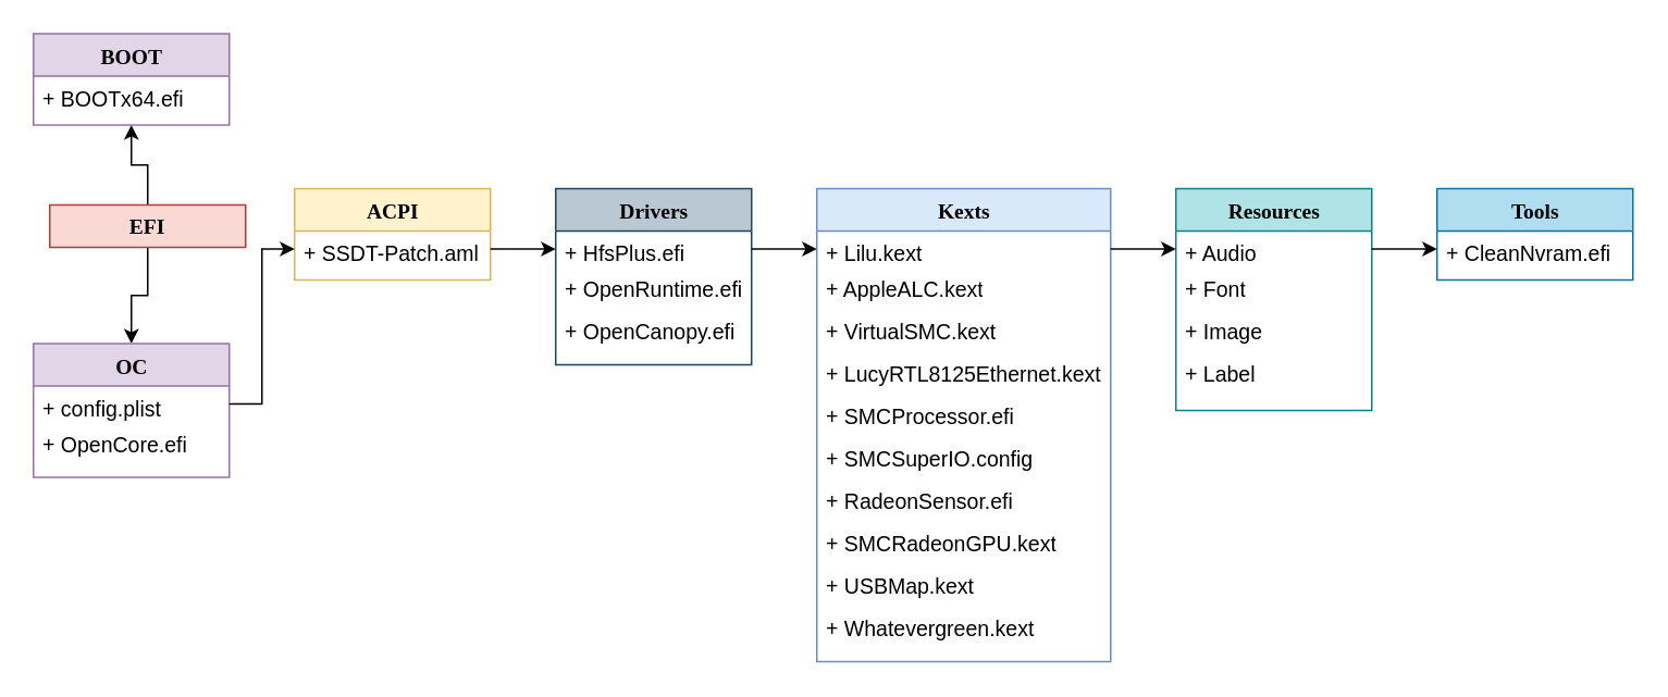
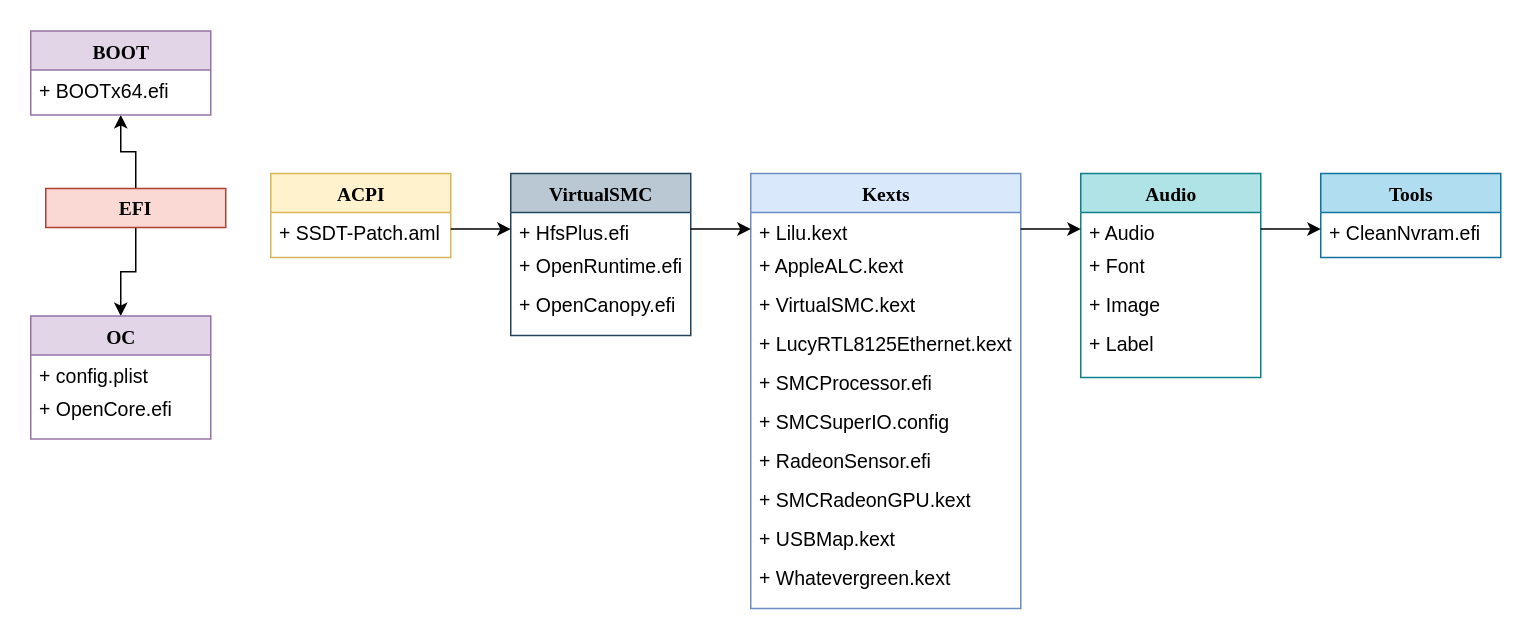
  <mxCell id="0" />
  <mxCell id="1" parent="0" />
  <mxCell id="2" style="edgeStyle=orthogonalEdgeStyle;rounded=0;orthogonalLoop=1;jettySize=auto;html=1;exitX=0.5;exitY=1;exitDx=0;exitDy=0;entryX=0.5;entryY=0;entryDx=0;entryDy=0;fontSize=13;" edge="1" parent="1" source="4" target="7"><mxGeometry relative="1" as="geometry" /></mxCell>
  <mxCell id="3" style="edgeStyle=orthogonalEdgeStyle;rounded=0;orthogonalLoop=1;jettySize=auto;html=1;exitX=0.5;exitY=0;exitDx=0;exitDy=0;entryX=0.5;entryY=1;entryDx=0;entryDy=0;fontSize=13;" edge="1" parent="1" source="4" target="37"><mxGeometry relative="1" as="geometry" /></mxCell>
  <mxCell id="4" value="&lt;span style=&quot;font-family: Verdana; font-weight: 700; font-size: 13px;&quot;&gt;EFI&lt;/span&gt;" style="rounded=0;whiteSpace=wrap;html=1;fillColor=#fad9d5;strokeColor=#ae4132;fontSize=13;" vertex="1" parent="1"><mxGeometry x="30" y="125" width="120" height="26" as="geometry" /></mxCell>
  <mxCell id="5" value="ACPI" style="swimlane;html=1;fontStyle=1;align=center;verticalAlign=top;childLayout=stackLayout;horizontal=1;startSize=26;horizontalStack=0;resizeParent=1;resizeLast=0;collapsible=1;marginBottom=0;swimlaneFillColor=#ffffff;rounded=0;shadow=0;comic=0;labelBackgroundColor=none;strokeWidth=1;fillColor=#fff2cc;fontFamily=Verdana;fontSize=13;strokeColor=#d6b656;" vertex="1" parent="1"><mxGeometry x="180" y="115" width="120" height="56" as="geometry" /></mxCell>
  <mxCell id="6" value="+ SSDT-Patch.aml" style="text;html=1;strokeColor=none;fillColor=none;align=left;verticalAlign=top;spacingLeft=4;spacingRight=4;whiteSpace=wrap;overflow=hidden;rotatable=0;points=[[0,0.5],[1,0.5]];portConstraint=eastwest;fontSize=13;" vertex="1" parent="5"><mxGeometry y="26" width="120" height="22" as="geometry" /></mxCell>
  <mxCell id="7" value="OC" style="swimlane;html=1;fontStyle=1;align=center;verticalAlign=top;childLayout=stackLayout;horizontal=1;startSize=26;horizontalStack=0;resizeParent=1;resizeLast=0;collapsible=1;marginBottom=0;swimlaneFillColor=#ffffff;rounded=0;shadow=0;comic=0;labelBackgroundColor=none;strokeWidth=1;fillColor=#e1d5e7;fontFamily=Verdana;fontSize=13;strokeColor=#9673a6;" vertex="1" parent="1"><mxGeometry x="20" y="210" width="120" height="82" as="geometry" /></mxCell>
  <mxCell id="8" value="+ config.plist" style="text;html=1;strokeColor=none;fillColor=none;align=left;verticalAlign=top;spacingLeft=4;spacingRight=4;whiteSpace=wrap;overflow=hidden;rotatable=0;points=[[0,0.5],[1,0.5]];portConstraint=eastwest;fontSize=13;" vertex="1" parent="7"><mxGeometry y="26" width="120" height="22" as="geometry" /></mxCell>
  <mxCell id="9" value="+ OpenCore.efi" style="text;html=1;strokeColor=none;fillColor=none;align=left;verticalAlign=top;spacingLeft=4;spacingRight=4;whiteSpace=wrap;overflow=hidden;rotatable=0;points=[[0,0.5],[1,0.5]];portConstraint=eastwest;fontSize=13;" vertex="1" parent="7"><mxGeometry y="48" width="120" height="26" as="geometry" /></mxCell>
- <mxCell id="10" value="Drivers" style="swimlane;html=1;fontStyle=1;align=center;verticalAlign=top;childLayout=stackLayout;horizontal=1;startSize=26;horizontalStack=0;resizeParent=1;resizeLast=0;collapsible=1;marginBottom=0;swimlaneFillColor=#ffffff;rounded=0;shadow=0;comic=0;labelBackgroundColor=none;strokeWidth=1;fillColor=#bac8d3;fontFamily=Verdana;fontSize=13;strokeColor=#23445d;" vertex="1" parent="1"><mxGeometry x="340" y="115" width="120" height="108" as="geometry" /></mxCell>
+ <mxCell id="10" value="VirtualSMC" style="swimlane;html=1;fontStyle=1;align=center;verticalAlign=top;childLayout=stackLayout;horizontal=1;startSize=26;horizontalStack=0;resizeParent=1;resizeLast=0;collapsible=1;marginBottom=0;swimlaneFillColor=#ffffff;rounded=0;shadow=0;comic=0;labelBackgroundColor=none;strokeWidth=1;fillColor=#bac8d3;fontFamily=Verdana;fontSize=13;strokeColor=#23445d;" vertex="1" parent="1"><mxGeometry x="340" y="115" width="120" height="108" as="geometry" /></mxCell>
  <mxCell id="11" value="+ HfsPlus.efi" style="text;html=1;strokeColor=none;fillColor=none;align=left;verticalAlign=top;spacingLeft=4;spacingRight=4;whiteSpace=wrap;overflow=hidden;rotatable=0;points=[[0,0.5],[1,0.5]];portConstraint=eastwest;fontSize=13;" vertex="1" parent="10"><mxGeometry y="26" width="120" height="22" as="geometry" /></mxCell>
  <mxCell id="12" value="+ OpenRuntime.efi" style="text;html=1;strokeColor=none;fillColor=none;align=left;verticalAlign=top;spacingLeft=4;spacingRight=4;whiteSpace=wrap;overflow=hidden;rotatable=0;points=[[0,0.5],[1,0.5]];portConstraint=eastwest;fontSize=13;" vertex="1" parent="10"><mxGeometry y="48" width="120" height="26" as="geometry" /></mxCell>
  <mxCell id="13" value="+ OpenCanopy.efi" style="text;html=1;strokeColor=none;fillColor=none;align=left;verticalAlign=top;spacingLeft=4;spacingRight=4;whiteSpace=wrap;overflow=hidden;rotatable=0;points=[[0,0.5],[1,0.5]];portConstraint=eastwest;fontSize=13;" vertex="1" parent="10"><mxGeometry y="74" width="120" height="26" as="geometry" /></mxCell>
- <mxCell id="14" style="edgeStyle=orthogonalEdgeStyle;rounded=0;orthogonalLoop=1;jettySize=auto;html=1;exitX=1;exitY=0.5;exitDx=0;exitDy=0;entryX=0;entryY=0.5;entryDx=0;entryDy=0;fontSize=13;" edge="1" parent="1" source="8" target="6"><mxGeometry relative="1" as="geometry" /></mxCell>
  <mxCell id="15" style="edgeStyle=orthogonalEdgeStyle;rounded=0;orthogonalLoop=1;jettySize=auto;html=1;exitX=1;exitY=0.5;exitDx=0;exitDy=0;entryX=0;entryY=0.5;entryDx=0;entryDy=0;fontSize=13;" edge="1" parent="1" source="6" target="11"><mxGeometry relative="1" as="geometry" /></mxCell>
  <mxCell id="16" value="Kexts" style="swimlane;html=1;fontStyle=1;align=center;verticalAlign=top;childLayout=stackLayout;horizontal=1;startSize=26;horizontalStack=0;resizeParent=1;resizeLast=0;collapsible=1;marginBottom=0;swimlaneFillColor=#ffffff;rounded=0;shadow=0;comic=0;labelBackgroundColor=none;strokeWidth=1;fillColor=#dae8fc;fontFamily=Verdana;fontSize=13;strokeColor=#6c8ebf;" vertex="1" parent="1"><mxGeometry x="500" y="115" width="180" height="290" as="geometry" /></mxCell>
  <mxCell id="17" value="+ Lilu.kext" style="text;html=1;strokeColor=none;fillColor=none;align=left;verticalAlign=top;spacingLeft=4;spacingRight=4;whiteSpace=wrap;overflow=hidden;rotatable=0;points=[[0,0.5],[1,0.5]];portConstraint=eastwest;fontSize=13;" vertex="1" parent="16"><mxGeometry y="26" width="180" height="22" as="geometry" /></mxCell>
  <mxCell id="18" value="+ AppleALC.kext" style="text;html=1;strokeColor=none;fillColor=none;align=left;verticalAlign=top;spacingLeft=4;spacingRight=4;whiteSpace=wrap;overflow=hidden;rotatable=0;points=[[0,0.5],[1,0.5]];portConstraint=eastwest;fontSize=13;" vertex="1" parent="16"><mxGeometry y="48" width="180" height="26" as="geometry" /></mxCell>
  <mxCell id="19" value="+ VirtualSMC.kext" style="text;html=1;strokeColor=none;fillColor=none;align=left;verticalAlign=top;spacingLeft=4;spacingRight=4;whiteSpace=wrap;overflow=hidden;rotatable=0;points=[[0,0.5],[1,0.5]];portConstraint=eastwest;fontSize=13;" vertex="1" parent="16"><mxGeometry y="74" width="180" height="26" as="geometry" /></mxCell>
  <mxCell id="20" value="+ LucyRTL8125Ethernet.kext" style="text;html=1;strokeColor=none;fillColor=none;align=left;verticalAlign=top;spacingLeft=4;spacingRight=4;whiteSpace=wrap;overflow=hidden;rotatable=0;points=[[0,0.5],[1,0.5]];portConstraint=eastwest;fontSize=13;" vertex="1" parent="16"><mxGeometry y="100" width="180" height="26" as="geometry" /></mxCell>
  <mxCell id="21" value="+ SMCProcessor.efi" style="text;html=1;strokeColor=none;fillColor=none;align=left;verticalAlign=top;spacingLeft=4;spacingRight=4;whiteSpace=wrap;overflow=hidden;rotatable=0;points=[[0,0.5],[1,0.5]];portConstraint=eastwest;fontSize=13;" vertex="1" parent="16"><mxGeometry y="126" width="180" height="26" as="geometry" /></mxCell>
  <mxCell id="22" value="+ SMCSuperIO.config" style="text;html=1;strokeColor=none;fillColor=none;align=left;verticalAlign=top;spacingLeft=4;spacingRight=4;whiteSpace=wrap;overflow=hidden;rotatable=0;points=[[0,0.5],[1,0.5]];portConstraint=eastwest;fontSize=13;" vertex="1" parent="16"><mxGeometry y="152" width="180" height="26" as="geometry" /></mxCell>
  <mxCell id="23" value="+ RadeonSensor.efi" style="text;html=1;strokeColor=none;fillColor=none;align=left;verticalAlign=top;spacingLeft=4;spacingRight=4;whiteSpace=wrap;overflow=hidden;rotatable=0;points=[[0,0.5],[1,0.5]];portConstraint=eastwest;fontSize=13;" vertex="1" parent="16"><mxGeometry y="178" width="180" height="26" as="geometry" /></mxCell>
  <mxCell id="24" value="+ SMCRadeonGPU.kext" style="text;html=1;strokeColor=none;fillColor=none;align=left;verticalAlign=top;spacingLeft=4;spacingRight=4;whiteSpace=wrap;overflow=hidden;rotatable=0;points=[[0,0.5],[1,0.5]];portConstraint=eastwest;fontSize=13;" vertex="1" parent="16"><mxGeometry y="204" width="180" height="26" as="geometry" /></mxCell>
  <mxCell id="25" value="+ USBMap.kext" style="text;html=1;strokeColor=none;fillColor=none;align=left;verticalAlign=top;spacingLeft=4;spacingRight=4;whiteSpace=wrap;overflow=hidden;rotatable=0;points=[[0,0.5],[1,0.5]];portConstraint=eastwest;fontSize=13;" vertex="1" parent="16"><mxGeometry y="230" width="180" height="26" as="geometry" /></mxCell>
  <mxCell id="26" value="+ Whatevergreen.kext" style="text;html=1;strokeColor=none;fillColor=none;align=left;verticalAlign=top;spacingLeft=4;spacingRight=4;whiteSpace=wrap;overflow=hidden;rotatable=0;points=[[0,0.5],[1,0.5]];portConstraint=eastwest;fontSize=13;" vertex="1" parent="16"><mxGeometry y="256" width="180" height="26" as="geometry" /></mxCell>
  <mxCell id="27" style="edgeStyle=orthogonalEdgeStyle;rounded=0;orthogonalLoop=1;jettySize=auto;html=1;exitX=1;exitY=0.5;exitDx=0;exitDy=0;entryX=0;entryY=0.5;entryDx=0;entryDy=0;fontSize=13;" edge="1" parent="1" source="11" target="17"><mxGeometry relative="1" as="geometry" /></mxCell>
- <mxCell id="28" value="Resources" style="swimlane;html=1;fontStyle=1;align=center;verticalAlign=top;childLayout=stackLayout;horizontal=1;startSize=26;horizontalStack=0;resizeParent=1;resizeLast=0;collapsible=1;marginBottom=0;swimlaneFillColor=#ffffff;rounded=0;shadow=0;comic=0;labelBackgroundColor=none;strokeWidth=1;fillColor=#b0e3e6;fontFamily=Verdana;fontSize=13;strokeColor=#0e8088;" vertex="1" parent="1"><mxGeometry x="720" y="115" width="120" height="136" as="geometry" /></mxCell>
+ <mxCell id="28" value="Audio" style="swimlane;html=1;fontStyle=1;align=center;verticalAlign=top;childLayout=stackLayout;horizontal=1;startSize=26;horizontalStack=0;resizeParent=1;resizeLast=0;collapsible=1;marginBottom=0;swimlaneFillColor=#ffffff;rounded=0;shadow=0;comic=0;labelBackgroundColor=none;strokeWidth=1;fillColor=#b0e3e6;fontFamily=Verdana;fontSize=13;strokeColor=#0e8088;" vertex="1" parent="1"><mxGeometry x="720" y="115" width="120" height="136" as="geometry" /></mxCell>
  <mxCell id="29" value="+ Audio" style="text;html=1;strokeColor=none;fillColor=none;align=left;verticalAlign=top;spacingLeft=4;spacingRight=4;whiteSpace=wrap;overflow=hidden;rotatable=0;points=[[0,0.5],[1,0.5]];portConstraint=eastwest;fontSize=13;" vertex="1" parent="28"><mxGeometry y="26" width="120" height="22" as="geometry" /></mxCell>
  <mxCell id="30" value="+ Font" style="text;html=1;strokeColor=none;fillColor=none;align=left;verticalAlign=top;spacingLeft=4;spacingRight=4;whiteSpace=wrap;overflow=hidden;rotatable=0;points=[[0,0.5],[1,0.5]];portConstraint=eastwest;fontSize=13;" vertex="1" parent="28"><mxGeometry y="48" width="120" height="26" as="geometry" /></mxCell>
  <mxCell id="31" value="+ Image" style="text;html=1;strokeColor=none;fillColor=none;align=left;verticalAlign=top;spacingLeft=4;spacingRight=4;whiteSpace=wrap;overflow=hidden;rotatable=0;points=[[0,0.5],[1,0.5]];portConstraint=eastwest;fontSize=13;" vertex="1" parent="28"><mxGeometry y="74" width="120" height="26" as="geometry" /></mxCell>
  <mxCell id="32" value="+ Label" style="text;html=1;strokeColor=none;fillColor=none;align=left;verticalAlign=top;spacingLeft=4;spacingRight=4;whiteSpace=wrap;overflow=hidden;rotatable=0;points=[[0,0.5],[1,0.5]];portConstraint=eastwest;fontSize=13;" vertex="1" parent="28"><mxGeometry y="100" width="120" height="26" as="geometry" /></mxCell>
  <mxCell id="33" value="Tools" style="swimlane;html=1;fontStyle=1;align=center;verticalAlign=top;childLayout=stackLayout;horizontal=1;startSize=26;horizontalStack=0;resizeParent=1;resizeLast=0;collapsible=1;marginBottom=0;swimlaneFillColor=#ffffff;rounded=0;shadow=0;comic=0;labelBackgroundColor=none;strokeWidth=1;fillColor=#b1ddf0;fontFamily=Verdana;fontSize=13;strokeColor=#10739e;" vertex="1" parent="1"><mxGeometry x="880" y="115" width="120" height="56" as="geometry" /></mxCell>
  <mxCell id="34" value="+ CleanNvram.efi" style="text;html=1;strokeColor=none;fillColor=none;align=left;verticalAlign=top;spacingLeft=4;spacingRight=4;whiteSpace=wrap;overflow=hidden;rotatable=0;points=[[0,0.5],[1,0.5]];portConstraint=eastwest;fontSize=13;" vertex="1" parent="33"><mxGeometry y="26" width="120" height="22" as="geometry" /></mxCell>
  <mxCell id="35" style="edgeStyle=orthogonalEdgeStyle;rounded=0;orthogonalLoop=1;jettySize=auto;html=1;exitX=1;exitY=0.5;exitDx=0;exitDy=0;entryX=0;entryY=0.5;entryDx=0;entryDy=0;fontSize=13;" edge="1" parent="1" source="17" target="29"><mxGeometry relative="1" as="geometry" /></mxCell>
  <mxCell id="36" style="edgeStyle=orthogonalEdgeStyle;rounded=0;orthogonalLoop=1;jettySize=auto;html=1;exitX=1;exitY=0.5;exitDx=0;exitDy=0;entryX=0;entryY=0.5;entryDx=0;entryDy=0;fontSize=13;" edge="1" parent="1" source="29" target="34"><mxGeometry relative="1" as="geometry" /></mxCell>
  <mxCell id="37" value="BOOT" style="swimlane;html=1;fontStyle=1;align=center;verticalAlign=top;childLayout=stackLayout;horizontal=1;startSize=26;horizontalStack=0;resizeParent=1;resizeLast=0;collapsible=1;marginBottom=0;swimlaneFillColor=#ffffff;rounded=0;shadow=0;comic=0;labelBackgroundColor=none;strokeWidth=1;fillColor=#e1d5e7;fontFamily=Verdana;fontSize=13;strokeColor=#9673a6;" vertex="1" parent="1"><mxGeometry x="20" y="20" width="120" height="56" as="geometry" /></mxCell>
  <mxCell id="38" value="+ BOOTx64.efi" style="text;html=1;strokeColor=none;fillColor=none;align=left;verticalAlign=top;spacingLeft=4;spacingRight=4;whiteSpace=wrap;overflow=hidden;rotatable=0;points=[[0,0.5],[1,0.5]];portConstraint=eastwest;fontSize=13;" vertex="1" parent="37"><mxGeometry y="26" width="120" height="22" as="geometry" /></mxCell>
